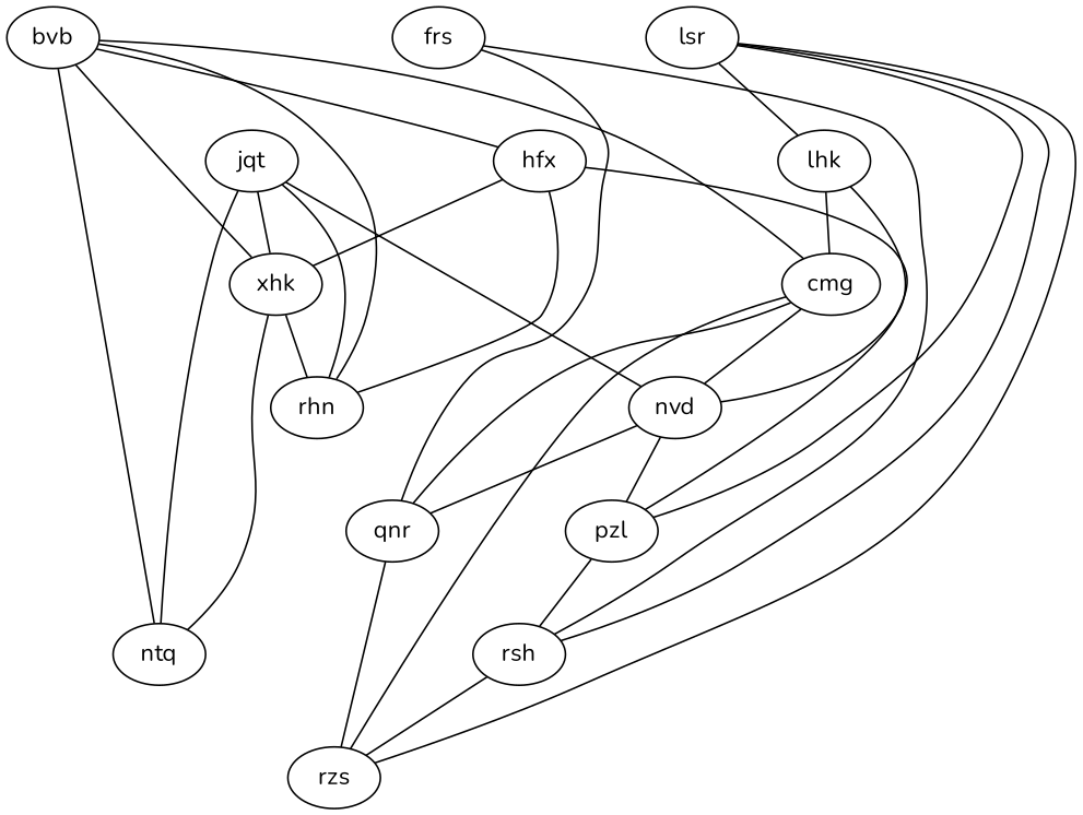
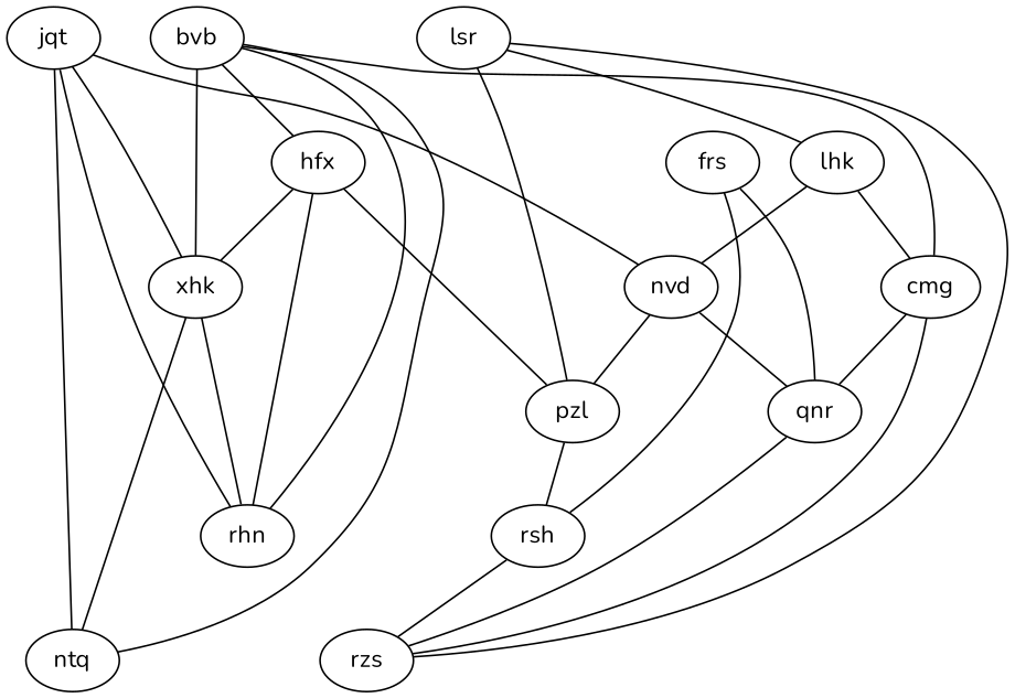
  strict graph {
    fontname=Nunito
    node [fontname=Nunito weight=0]
    edge [fontname=Nunito weight=0]
    jqt
    rhn
    xhk
    nvd
    ntq
    pzl
    qnr
    rsh
    rzs
    bvb
    cmg
    hfx
    lsr
    lhk
    frs
    jqt -- rhn
    jqt -- xhk
    jqt -- nvd
    jqt -- ntq
    xhk -- rhn
    xhk -- ntq
    nvd -- pzl
    nvd -- qnr
    pzl -- rsh
    qnr -- rzs
    rsh -- rzs
    bvb -- rhn
    bvb -- xhk
    bvb -- ntq
    bvb -- cmg
    bvb -- hfx
-   cmg -- nvd
    cmg -- qnr
    cmg -- rzs
    hfx -- rhn
    hfx -- xhk
    hfx -- pzl
    lsr -- pzl
-   lsr -- rsh
    lsr -- rzs
    lsr -- lhk
    lhk -- nvd
    lhk -- cmg
    frs -- qnr
    frs -- rsh
  }
